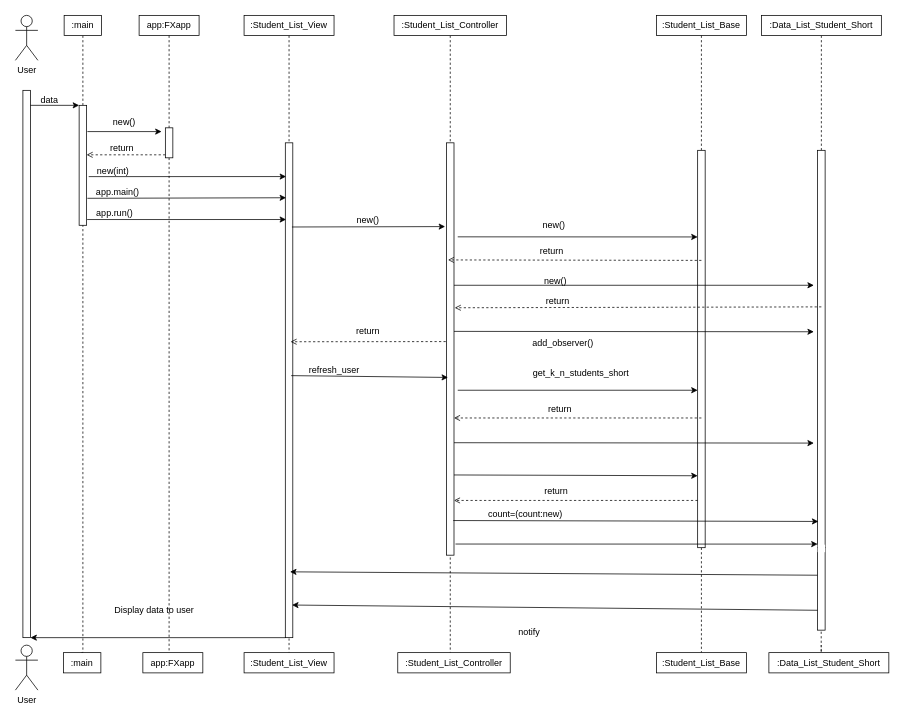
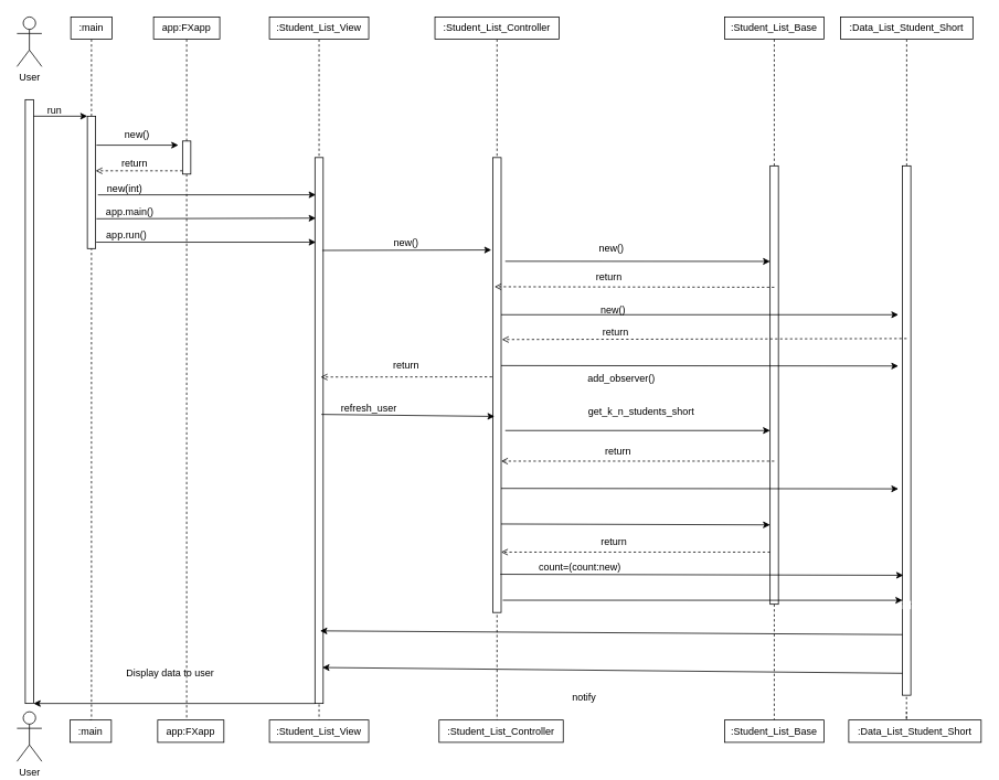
  <mxCell id="0" />
  <mxCell id="1" parent="0" />
  <mxCell id="2" value="" style="edgeStyle=orthogonalEdgeStyle;rounded=0;orthogonalLoop=1;jettySize=auto;html=1;exitX=0.5;exitY=1;exitDx=0;exitDy=0;endArrow=none;endFill=0;dashed=1;" edge="1" parent="1" source="16" target="64"><mxGeometry relative="1" as="geometry"><mxPoint x="1095" y="800" as="targetPoint" /><mxPoint x="1095" y="47" as="sourcePoint" /></mxGeometry></mxCell>
  <mxCell id="3" value="User" style="shape=umlActor;verticalLabelPosition=bottom;verticalAlign=top;html=1;outlineConnect=0;" vertex="1" parent="1"><mxGeometry x="20" y="20" width="30" height="60" as="geometry" /></mxCell>
  <mxCell id="4" value="User" style="shape=umlActor;verticalLabelPosition=bottom;verticalAlign=top;html=1;outlineConnect=0;" vertex="1" parent="1"><mxGeometry x="20" y="860" width="30" height="60" as="geometry" /></mxCell>
  <mxCell id="5" style="edgeStyle=orthogonalEdgeStyle;rounded=0;orthogonalLoop=1;jettySize=auto;html=1;exitX=0.5;exitY=1;exitDx=0;exitDy=0;endArrow=none;endFill=0;dashed=1;" edge="1" parent="1" source="6"><mxGeometry relative="1" as="geometry"><mxPoint x="105" as="targetPoint" y="870" /><Array as="points"><mxPoint x="110" y="870" /></Array></mxGeometry></mxCell>
  <mxCell id="6" value=":main" style="rounded=0;whiteSpace=wrap;html=1;" vertex="1" parent="1"><mxGeometry x="85" y="20" width="50" height="27" as="geometry" /></mxCell>
  <mxCell id="7" style="edgeStyle=orthogonalEdgeStyle;rounded=0;orthogonalLoop=1;jettySize=auto;html=1;exitX=0.5;exitY=1;exitDx=0;exitDy=0;dashed=1;endArrow=none;endFill=0;" edge="1" parent="1" source="20"><mxGeometry relative="1" as="geometry"><mxPoint x="225" as="targetPoint" y="870" /></mxGeometry></mxCell>
  <mxCell id="8" value="app:FXapp" style="rounded=0;whiteSpace=wrap;html=1;" vertex="1" parent="1"><mxGeometry x="185" y="20" width="80" height="27" as="geometry" /></mxCell>
  <mxCell id="9" style="edgeStyle=orthogonalEdgeStyle;rounded=0;orthogonalLoop=1;jettySize=auto;html=1;exitX=0.5;exitY=1;exitDx=0;exitDy=0;dashed=1;endArrow=none;endFill=0;" edge="1" parent="1" source="10"><mxGeometry relative="1" as="geometry"><mxPoint x="385" as="targetPoint" y="870" /><Array as="points"><mxPoint x="385" y="741" /></Array></mxGeometry></mxCell>
  <mxCell id="10" value=":Student_List_View" style="rounded=0;whiteSpace=wrap;html=1;" vertex="1" parent="1"><mxGeometry x="325" y="20" width="120" height="27" as="geometry" /></mxCell>
  <mxCell id="11" style="edgeStyle=orthogonalEdgeStyle;rounded=0;orthogonalLoop=1;jettySize=auto;html=1;exitX=0.5;exitY=1;exitDx=0;exitDy=0;dashed=1;endArrow=none;endFill=0;" edge="1" parent="1" source="12"><mxGeometry relative="1" as="geometry"><mxPoint x="600" as="targetPoint" y="870" /></mxGeometry></mxCell>
  <mxCell id="12" value=":Student_List_Controller" style="rounded=0;whiteSpace=wrap;html=1;" vertex="1" parent="1"><mxGeometry x="525" y="20" width="150" height="27" as="geometry" /></mxCell>
  <mxCell id="13" style="edgeStyle=orthogonalEdgeStyle;rounded=0;orthogonalLoop=1;jettySize=auto;html=1;exitX=0.5;exitY=1;exitDx=0;exitDy=0;endArrow=none;endFill=0;dashed=1;" edge="1" parent="1" source="40"><mxGeometry relative="1" as="geometry"><mxPoint x="935" as="targetPoint" y="870" /></mxGeometry></mxCell>
  <mxCell id="14" value=":Student_List_Base" style="rounded=0;whiteSpace=wrap;html=1;" vertex="1" parent="1"><mxGeometry x="875" y="20" width="120" height="27" as="geometry" /></mxCell>
  <mxCell id="15" style="edgeStyle=orthogonalEdgeStyle;rounded=0;orthogonalLoop=1;jettySize=auto;html=1;exitX=0.5;exitY=1;exitDx=0;exitDy=0;endArrow=none;endFill=0;dashed=1;" edge="1" parent="1"><mxGeometry relative="1" as="geometry"><mxPoint x="1094.76" y="860" as="targetPoint" /><mxPoint x="1094.76" y="830" as="sourcePoint" /><Array as="points"><mxPoint x="1094.76" y="870" /></Array></mxGeometry></mxCell>
  <mxCell id="16" value=":Data_List_Student_Short" style="rounded=0;whiteSpace=wrap;html=1;" vertex="1" parent="1"><mxGeometry x="1015" y="20" width="160" height="27" as="geometry" /></mxCell>
  <mxCell id="17" value="" style="rounded=0;whiteSpace=wrap;html=1;" vertex="1" parent="1"><mxGeometry x="30" y="120" width="10" height="730" as="geometry" /></mxCell>
  <mxCell id="18" value="" style="rounded=0;whiteSpace=wrap;html=1;" vertex="1" parent="1"><mxGeometry x="105" y="140" width="10" height="160" as="geometry" /></mxCell>
  <mxCell id="19" value="" style="edgeStyle=orthogonalEdgeStyle;rounded=0;orthogonalLoop=1;jettySize=auto;html=1;exitX=0.5;exitY=1;exitDx=0;exitDy=0;dashed=1;endArrow=none;endFill=0;" edge="1" parent="1" source="8" target="20"><mxGeometry relative="1" as="geometry"><mxPoint x="225.167" y="740.833" as="targetPoint" /><mxPoint x="225" y="47" as="sourcePoint" /></mxGeometry></mxCell>
  <mxCell id="20" value="" style="rounded=0;whiteSpace=wrap;html=1;" vertex="1" parent="1"><mxGeometry x="220" y="170" width="10" height="40" as="geometry" /></mxCell>
  <mxCell id="21" value="" style="rounded=0;whiteSpace=wrap;html=1;" vertex="1" parent="1"><mxGeometry x="380" y="190" width="10" height="660" as="geometry" /></mxCell>
  <mxCell id="22" value="" style="endArrow=classic;html=1;rounded=0;entryX=0;entryY=0;entryDx=0;entryDy=0;" edge="1" parent="1" target="18"><mxGeometry width="50" height="50" relative="1" as="geometry"><mxPoint x="40" y="140" as="sourcePoint" /><mxPoint x="95" y="180" as="targetPoint" /></mxGeometry></mxCell>
- <mxCell id="23" value="data" style="text;html=1;align=center;verticalAlign=middle;resizable=0;points=[];autosize=1;strokeColor=none;fillColor=none;" vertex="1" parent="1"><mxGeometry x="45" y="118" width="40" height="30" as="geometry" /></mxCell>
+ <mxCell id="23" value="run" style="text;html=1;align=center;verticalAlign=middle;resizable=0;points=[];autosize=1;strokeColor=none;fillColor=none;" vertex="1" parent="1"><mxGeometry x="45" y="118" width="40" height="30" as="geometry" /></mxCell>
  <mxCell id="24" value="" style="endArrow=classic;html=1;rounded=0;" edge="1" parent="1"><mxGeometry width="50" height="50" relative="1" as="geometry"><mxPoint x="116" y="175" as="sourcePoint" /><mxPoint x="215" y="175" as="targetPoint" /></mxGeometry></mxCell>
  <mxCell id="25" value="new()" style="text;html=1;align=center;verticalAlign=middle;resizable=0;points=[];autosize=1;strokeColor=none;fillColor=none;" vertex="1" parent="1"><mxGeometry x="140" y="148" width="50" height="30" as="geometry" /></mxCell>
  <mxCell id="26" value="" style="endArrow=open;html=1;rounded=0;entryX=1;entryY=0.5;entryDx=0;entryDy=0;exitX=0;exitY=0.75;exitDx=0;exitDy=0;dashed=1;endFill=0;" edge="1" parent="1"><mxGeometry width="50" height="50" relative="1" as="geometry"><mxPoint x="220" y="206" as="sourcePoint" /><mxPoint x="115" y="206" as="targetPoint" /></mxGeometry></mxCell>
  <mxCell id="27" value="return" style="text;html=1;align=center;verticalAlign=middle;resizable=0;points=[];autosize=1;strokeColor=none;fillColor=none;" vertex="1" parent="1"><mxGeometry x="137" y="183" width="50" height="30" as="geometry" /></mxCell>
  <mxCell id="28" value="" style="endArrow=classic;html=1;rounded=0;exitX=0.04;exitY=0.736;exitDx=0;exitDy=0;exitPerimeter=0;" edge="1" parent="1" source="29"><mxGeometry width="50" height="50" relative="1" as="geometry"><mxPoint x="285" y="270" as="sourcePoint" /><mxPoint x="381" y="235" as="targetPoint" /></mxGeometry></mxCell>
  <mxCell id="29" value="new(int)" style="text;html=1;align=center;verticalAlign=middle;resizable=0;points=[];autosize=1;strokeColor=none;fillColor=none;" vertex="1" parent="1"><mxGeometry x="115" y="213" width="70" height="30" as="geometry" /></mxCell>
  <mxCell id="30" value="" style="endArrow=classic;html=1;rounded=0;entryX=0.1;entryY=0.111;entryDx=0;entryDy=0;entryPerimeter=0;" edge="1" parent="1" target="21"><mxGeometry width="50" height="50" relative="1" as="geometry"><mxPoint x="116" y="264" as="sourcePoint" /><mxPoint x="375" y="264" as="targetPoint" /></mxGeometry></mxCell>
  <mxCell id="31" value="app.main()" style="text;html=1;align=center;verticalAlign=middle;resizable=0;points=[];autosize=1;strokeColor=none;fillColor=none;" vertex="1" parent="1"><mxGeometry x="111" y="241" width="90" height="30" as="geometry" /></mxCell>
  <mxCell id="32" value="" style="endArrow=classic;html=1;rounded=0;exitX=1.072;exitY=0.952;exitDx=0;exitDy=0;exitPerimeter=0;entryX=0.1;entryY=0.155;entryDx=0;entryDy=0;entryPerimeter=0;" edge="1" parent="1" source="18" target="21"><mxGeometry width="50" height="50" relative="1" as="geometry"><mxPoint x="215" y="360" as="sourcePoint" /><mxPoint x="375" y="292" as="targetPoint" /></mxGeometry></mxCell>
  <mxCell id="33" value="app.run()" style="text;html=1;align=center;verticalAlign=middle;resizable=0;points=[];autosize=1;strokeColor=none;fillColor=none;" vertex="1" parent="1"><mxGeometry x="117" y="269" width="70" height="30" as="geometry" /></mxCell>
  <mxCell id="34" value="" style="endArrow=classic;html=1;rounded=0;exitX=0.883;exitY=0.242;exitDx=0;exitDy=0;exitPerimeter=0;entryX=-0.186;entryY=0.241;entryDx=0;entryDy=0;entryPerimeter=0;" edge="1" parent="1"><mxGeometry width="50" height="50" relative="1" as="geometry"><mxPoint x="388.83" y="302.26" as="sourcePoint" /><mxPoint x="593.14" y="301.73" as="targetPoint" /></mxGeometry></mxCell>
  <mxCell id="35" value="" style="rounded=0;whiteSpace=wrap;html=1;" vertex="1" parent="1"><mxGeometry x="595" y="190" width="10" height="550" as="geometry" /></mxCell>
  <mxCell id="36" value="new()" style="text;html=1;align=center;verticalAlign=middle;resizable=0;points=[];autosize=1;strokeColor=none;fillColor=none;" vertex="1" parent="1"><mxGeometry x="465" y="279" width="50" height="30" as="geometry" /></mxCell>
  <mxCell id="37" value="" style="endArrow=open;html=1;rounded=0;exitX=-0.1;exitY=0.482;exitDx=0;exitDy=0;exitPerimeter=0;entryX=0.7;entryY=0.402;entryDx=0;entryDy=0;dashed=1;endFill=0;entryPerimeter=0;" edge="1" parent="1" source="35" target="21"><mxGeometry width="50" height="50" relative="1" as="geometry"><mxPoint x="598.03" y="457" as="sourcePoint" /><mxPoint x="390" y="458.07" as="targetPoint" /></mxGeometry></mxCell>
  <mxCell id="38" value="return" style="text;html=1;align=center;verticalAlign=middle;resizable=0;points=[];autosize=1;strokeColor=none;fillColor=none;" vertex="1" parent="1"><mxGeometry x="465" y="427" width="50" height="30" as="geometry" /></mxCell>
  <mxCell id="39" value="" style="edgeStyle=orthogonalEdgeStyle;rounded=0;orthogonalLoop=1;jettySize=auto;html=1;exitX=0.5;exitY=1;exitDx=0;exitDy=0;endArrow=none;endFill=0;dashed=1;" edge="1" parent="1" source="14" target="40"><mxGeometry relative="1" as="geometry"><mxPoint x="935.167" y="740.833" as="targetPoint" /><mxPoint x="935" y="47" as="sourcePoint" /></mxGeometry></mxCell>
  <mxCell id="40" value="" style="rounded=0;whiteSpace=wrap;html=1;" vertex="1" parent="1"><mxGeometry x="930" y="200" width="10" height="530" as="geometry" /></mxCell>
  <mxCell id="41" value="" style="rounded=0;whiteSpace=wrap;html=1;" vertex="1" parent="1"><mxGeometry x="1090" y="200" width="10" height="530" as="geometry" /></mxCell>
  <mxCell id="42" value="" style="endArrow=classic;html=1;rounded=0;exitX=1.5;exitY=0.228;exitDx=0;exitDy=0;exitPerimeter=0;entryX=0;entryY=0.218;entryDx=0;entryDy=0;entryPerimeter=0;" edge="1" parent="1" source="35" target="40"><mxGeometry width="50" height="50" relative="1" as="geometry"><mxPoint x="685" y="350" as="sourcePoint" /><mxPoint x="735" y="300" as="targetPoint" /></mxGeometry></mxCell>
  <mxCell id="43" value="new()" style="text;html=1;align=center;verticalAlign=middle;resizable=0;points=[];autosize=1;strokeColor=none;fillColor=none;" vertex="1" parent="1"><mxGeometry x="713" y="285" width="50" height="30" as="geometry" /></mxCell>
  <mxCell id="44" value="" style="endArrow=open;html=1;rounded=0;exitX=0.5;exitY=0.277;exitDx=0;exitDy=0;exitPerimeter=0;entryX=0.2;entryY=0.284;entryDx=0;entryDy=0;entryPerimeter=0;dashed=1;endFill=0;" edge="1" parent="1" source="40" target="35"><mxGeometry width="50" height="50" relative="1" as="geometry"><mxPoint x="878" y="351" as="sourcePoint" /><mxPoint x="675" y="350" as="targetPoint" /></mxGeometry></mxCell>
  <mxCell id="45" value="return" style="text;html=1;align=center;verticalAlign=middle;resizable=0;points=[];autosize=1;strokeColor=none;fillColor=none;" vertex="1" parent="1"><mxGeometry x="710" y="320" width="50" height="30" as="geometry" /></mxCell>
  <mxCell id="46" value="" style="endArrow=classic;html=1;rounded=0;exitX=1.5;exitY=0.228;exitDx=0;exitDy=0;exitPerimeter=0;" edge="1" parent="1"><mxGeometry width="50" height="50" relative="1" as="geometry"><mxPoint x="605" y="380" as="sourcePoint" /><mxPoint x="1085" y="380" as="targetPoint" /></mxGeometry></mxCell>
  <mxCell id="47" value="new()" style="text;html=1;align=center;verticalAlign=middle;resizable=0;points=[];autosize=1;strokeColor=none;fillColor=none;" vertex="1" parent="1"><mxGeometry x="715" y="360" width="50" height="30" as="geometry" /></mxCell>
  <mxCell id="48" value="" style="endArrow=open;html=1;rounded=0;exitX=0.5;exitY=0.394;exitDx=0;exitDy=0;exitPerimeter=0;entryX=1.1;entryY=0.4;entryDx=0;entryDy=0;entryPerimeter=0;dashed=1;endFill=0;" edge="1" parent="1" source="41" target="35"><mxGeometry width="50" height="50" relative="1" as="geometry"><mxPoint x="950" y="410" as="sourcePoint" /><mxPoint x="620" y="410" as="targetPoint" /></mxGeometry></mxCell>
  <mxCell id="49" value="return" style="text;html=1;align=center;verticalAlign=middle;resizable=0;points=[];autosize=1;strokeColor=none;fillColor=none;" vertex="1" parent="1"><mxGeometry x="718" y="387" width="50" height="30" as="geometry" /></mxCell>
  <mxCell id="50" value="" style="endArrow=classic;html=1;rounded=0;exitX=1.5;exitY=0.228;exitDx=0;exitDy=0;exitPerimeter=0;" edge="1" parent="1"><mxGeometry width="50" height="50" relative="1" as="geometry"><mxPoint x="605" y="441.5" as="sourcePoint" /><mxPoint x="1085" y="442" as="targetPoint" /></mxGeometry></mxCell>
  <mxCell id="51" value="add_observer()" style="text;html=1;align=center;verticalAlign=middle;resizable=0;points=[];autosize=1;strokeColor=none;fillColor=none;" vertex="1" parent="1"><mxGeometry x="700" y="442" width="100" height="30" as="geometry" /></mxCell>
  <mxCell id="52" value="" style="endArrow=classic;html=1;rounded=0;exitX=0.883;exitY=0.242;exitDx=0;exitDy=0;exitPerimeter=0;entryX=0.2;entryY=0.569;entryDx=0;entryDy=0;entryPerimeter=0;" edge="1" parent="1" target="35"><mxGeometry width="50" height="50" relative="1" as="geometry"><mxPoint x="387.85" y="500.53" as="sourcePoint" /><mxPoint x="595" y="500" as="targetPoint" /></mxGeometry></mxCell>
  <mxCell id="53" value="refresh_user" style="text;html=1;align=center;verticalAlign=middle;resizable=0;points=[];autosize=1;strokeColor=none;fillColor=none;" vertex="1" parent="1"><mxGeometry x="400" y="478" width="90" height="30" as="geometry" /></mxCell>
  <mxCell id="54" value="" style="endArrow=classic;html=1;rounded=0;exitX=1.5;exitY=0.228;exitDx=0;exitDy=0;exitPerimeter=0;entryX=0;entryY=0.209;entryDx=0;entryDy=0;entryPerimeter=0;" edge="1" parent="1"><mxGeometry width="50" height="50" relative="1" as="geometry"><mxPoint x="610" y="520" as="sourcePoint" /><mxPoint x="930" y="520" as="targetPoint" /></mxGeometry></mxCell>
  <mxCell id="55" value="get_k_n_students_short" style="text;html=1;align=center;verticalAlign=middle;resizable=0;points=[];autosize=1;strokeColor=none;fillColor=none;" vertex="1" parent="1"><mxGeometry x="699" y="482" width="150" height="30" as="geometry" /></mxCell>
  <mxCell id="56" value="" style="endArrow=open;html=1;rounded=0;exitX=0.5;exitY=0.277;exitDx=0;exitDy=0;exitPerimeter=0;entryX=1;entryY=0.296;entryDx=0;entryDy=0;entryPerimeter=0;dashed=1;endFill=0;" edge="1" parent="1"><mxGeometry width="50" height="50" relative="1" as="geometry"><mxPoint x="935" y="557" as="sourcePoint" /><mxPoint x="605" y="557" as="targetPoint" /></mxGeometry></mxCell>
  <mxCell id="57" value="return" style="text;html=1;align=center;verticalAlign=middle;resizable=0;points=[];autosize=1;strokeColor=none;fillColor=none;" vertex="1" parent="1"><mxGeometry x="721" y="530" width="50" height="30" as="geometry" /></mxCell>
  <mxCell id="58" value="" style="endArrow=classic;html=1;rounded=0;exitX=1.5;exitY=0.228;exitDx=0;exitDy=0;exitPerimeter=0;" edge="1" parent="1"><mxGeometry width="50" height="50" relative="1" as="geometry"><mxPoint x="605" y="590" as="sourcePoint" /><mxPoint x="1085" y="590.5" as="targetPoint" /></mxGeometry></mxCell>
  <mxCell id="59" value="" style="endArrow=classic;html=1;rounded=0;exitX=1.5;exitY=0.228;exitDx=0;exitDy=0;exitPerimeter=0;entryX=0;entryY=0.819;entryDx=0;entryDy=0;entryPerimeter=0;" edge="1" parent="1" target="40"><mxGeometry width="50" height="50" relative="1" as="geometry"><mxPoint x="605" y="633" as="sourcePoint" /><mxPoint x="925" y="633" as="targetPoint" /></mxGeometry></mxCell>
  <mxCell id="60" value="" style="endArrow=open;html=1;rounded=0;exitX=0.5;exitY=0.277;exitDx=0;exitDy=0;exitPerimeter=0;dashed=1;endFill=0;" edge="1" parent="1"><mxGeometry width="50" height="50" relative="1" as="geometry"><mxPoint x="930" y="667" as="sourcePoint" /><mxPoint x="605" y="667" as="targetPoint" /></mxGeometry></mxCell>
  <mxCell id="61" value="return" style="text;html=1;align=center;verticalAlign=middle;resizable=0;points=[];autosize=1;strokeColor=none;fillColor=none;" vertex="1" parent="1"><mxGeometry x="716" y="640" width="50" height="30" as="geometry" /></mxCell>
  <mxCell id="62" value="" style="endArrow=classic;html=1;rounded=0;exitX=0.9;exitY=0.916;exitDx=0;exitDy=0;exitPerimeter=0;entryX=0.1;entryY=0.934;entryDx=0;entryDy=0;entryPerimeter=0;" edge="1" parent="1" source="35" target="41"><mxGeometry width="50" height="50" relative="1" as="geometry"><mxPoint x="605" y="700" as="sourcePoint" /><mxPoint x="1085" y="694" as="targetPoint" /></mxGeometry></mxCell>
  <mxCell id="63" value="" style="endArrow=classic;html=1;rounded=0;exitX=1.2;exitY=0.973;exitDx=0;exitDy=0;exitPerimeter=0;entryX=0;entryY=0.991;entryDx=0;entryDy=0;entryPerimeter=0;" edge="1" parent="1" source="35" target="41"><mxGeometry width="50" height="50" relative="1" as="geometry"><mxPoint x="610" y="730" as="sourcePoint" /><mxPoint x="1090" y="730.5" as="targetPoint" /></mxGeometry></mxCell>
  <mxCell id="64" value="" style="rounded=0;whiteSpace=wrap;html=1;strokeColor=default;fillColor=default;" vertex="1" parent="1"><mxGeometry x="1090" y="730" width="10" height="110" as="geometry" /></mxCell>
  <mxCell id="65" value="" style="rounded=0;whiteSpace=wrap;html=1;fillColor=default;strokeColor=none;imageWidth=20;imageHeight=20;" vertex="1" parent="1"><mxGeometry x="1090" y="726" width="10" height="10" as="geometry" /></mxCell>
  <mxCell id="66" value="count=(count:new)" style="text;html=1;align=center;verticalAlign=middle;resizable=0;points=[];autosize=1;strokeColor=none;fillColor=none;" vertex="1" parent="1"><mxGeometry x="645" y="670" width="110" height="30" as="geometry" /></mxCell>
  <mxCell id="67" value="notify" style="text;html=1;align=center;verticalAlign=middle;resizable=0;points=[];autosize=1;strokeColor=none;fillColor=none;" vertex="1" parent="1"><mxGeometry x="680" y="828" width="50" height="30" as="geometry" /></mxCell>
  <mxCell id="68" value="" style="endArrow=classic;html=1;rounded=0;exitX=-0.018;exitY=0.334;exitDx=0;exitDy=0;exitPerimeter=0;entryX=0.629;entryY=0.867;entryDx=0;entryDy=0;entryPerimeter=0;" edge="1" parent="1" source="64" target="21"><mxGeometry width="50" height="50" relative="1" as="geometry"><mxPoint x="1005" y="753" as="sourcePoint" /><mxPoint x="395" y="760" as="targetPoint" /></mxGeometry></mxCell>
  <mxCell id="69" value="" style="endArrow=classic;html=1;rounded=0;entryX=0.914;entryY=0.955;entryDx=0;entryDy=0;entryPerimeter=0;exitX=0;exitY=0.5;exitDx=0;exitDy=0;" edge="1" parent="1"><mxGeometry width="50" height="50" relative="1" as="geometry"><mxPoint x="1090" y="813.5" as="sourcePoint" /><mxPoint x="389" y="806.5" as="targetPoint" /></mxGeometry></mxCell>
  <mxCell id="70" value="" style="endArrow=classic;html=1;rounded=0;exitX=0;exitY=1;exitDx=0;exitDy=0;entryX=1;entryY=1;entryDx=0;entryDy=0;" edge="1" parent="1" source="21" target="17"><mxGeometry width="50" height="50" relative="1" as="geometry"><mxPoint x="255" y="860" as="sourcePoint" /><mxPoint x="75" as="targetPoint" y="870" /></mxGeometry></mxCell>
  <mxCell id="71" value="Display data to user" style="text;html=1;align=center;verticalAlign=middle;resizable=0;points=[];autosize=1;strokeColor=none;fillColor=none;" vertex="1" parent="1"><mxGeometry x="140" y="799" width="130" height="30" as="geometry" /></mxCell>
  <mxCell id="72" value=":main" style="rounded=0;whiteSpace=wrap;html=1;" vertex="1" parent="1"><mxGeometry x="84" width="50" height="27" as="geometry" y="870" /></mxCell>
  <mxCell id="73" value="app:FXapp" style="rounded=0;whiteSpace=wrap;html=1;" vertex="1" parent="1"><mxGeometry x="190" width="80" height="27" as="geometry" y="870" /></mxCell>
  <mxCell id="74" value=":Student_List_View" style="rounded=0;whiteSpace=wrap;html=1;" vertex="1" parent="1"><mxGeometry x="325" width="120" height="27" as="geometry" y="870" /></mxCell>
  <mxCell id="75" value=":Student_List_Controller" style="rounded=0;whiteSpace=wrap;html=1;" vertex="1" parent="1"><mxGeometry x="530" width="150" height="27" as="geometry" y="870" /></mxCell>
  <mxCell id="76" value=":Student_List_Base" style="rounded=0;whiteSpace=wrap;html=1;" vertex="1" parent="1"><mxGeometry x="875" width="120" height="27" as="geometry" y="870" /></mxCell>
  <mxCell id="77" value=":Data_List_Student_Short" style="rounded=0;whiteSpace=wrap;html=1;" vertex="1" parent="1"><mxGeometry x="1025" width="160" height="27" as="geometry" y="870" /></mxCell>
